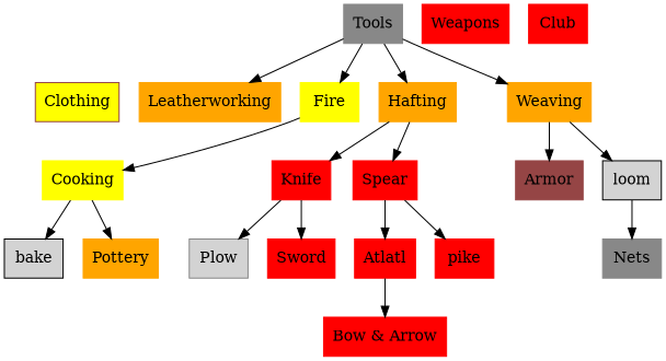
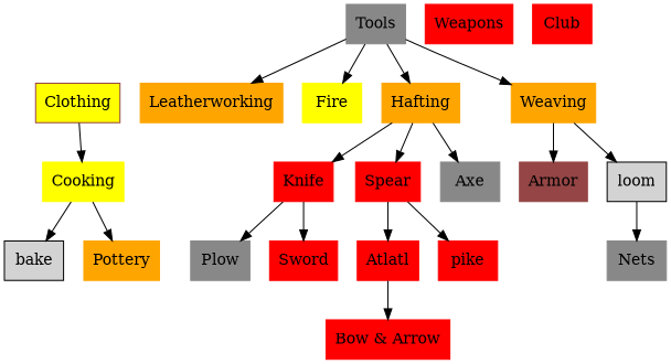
  digraph {
    node [color=red shape=box style=filled]
    n1 [color=orange label=Pottery]
    n2 [color=orange label=Weaving]
    n3 [color=orange label=Leatherworking]
    n4 [color=orange label=Hafting]
    n5 [color="#888888" label=Tools]
-   n6 [color="#888888" label=Plow fillcolor=lightgrey]
+   n6 [color="#888888" label=Plow]
+   n7 [color="#888888" label=Axe]
    n8 [color="#888888" label=Nets]
    n9 [label=Weapons]
    n10 [label=Club]
    n11 [label=Knife]
    n12 [label=Spear]
    n13 [label=Atlatl]
    n14 [label="Bow & Arrow"]
    pike
    n16 [label=Sword]
    n17 [color="#954545" fillcolor=yellow label=Clothing]
    n18 [color="#954545" label=Armor]
    n19 [color=yellow label=Fire]
    n20 [color=yellow label=Cooking]
    loom [color=""]
    bake [color=""]
    subgraph sub_1 {
      n1
      n2
      n3
      n4
    }
    subgraph sub_2 {
      n5
      n6
+     n7
      n8
    }
    subgraph sub_3 {
      n9
      n10
      n11
      n12
      n13
      n14
      pike
      n16
    }
    subgraph sub_4 {
      n17
      n18
    }
    subgraph sub_5 {
      n19
      n20
    }
    n2 -> n18
    n2 -> loom
+   n4 -> n7
    n4 -> n11
    n4 -> n12
    n5 -> n2
    n5 -> n3
    n5 -> n4
    n5 -> n19
    n11 -> n6
    n11 -> n16
    n12 -> n13
    n12 -> pike
    n13 -> n14
-   n19 -> n20
+   n17 -> n20
    n20 -> n1
    n20 -> bake
    loom -> n8
  }
